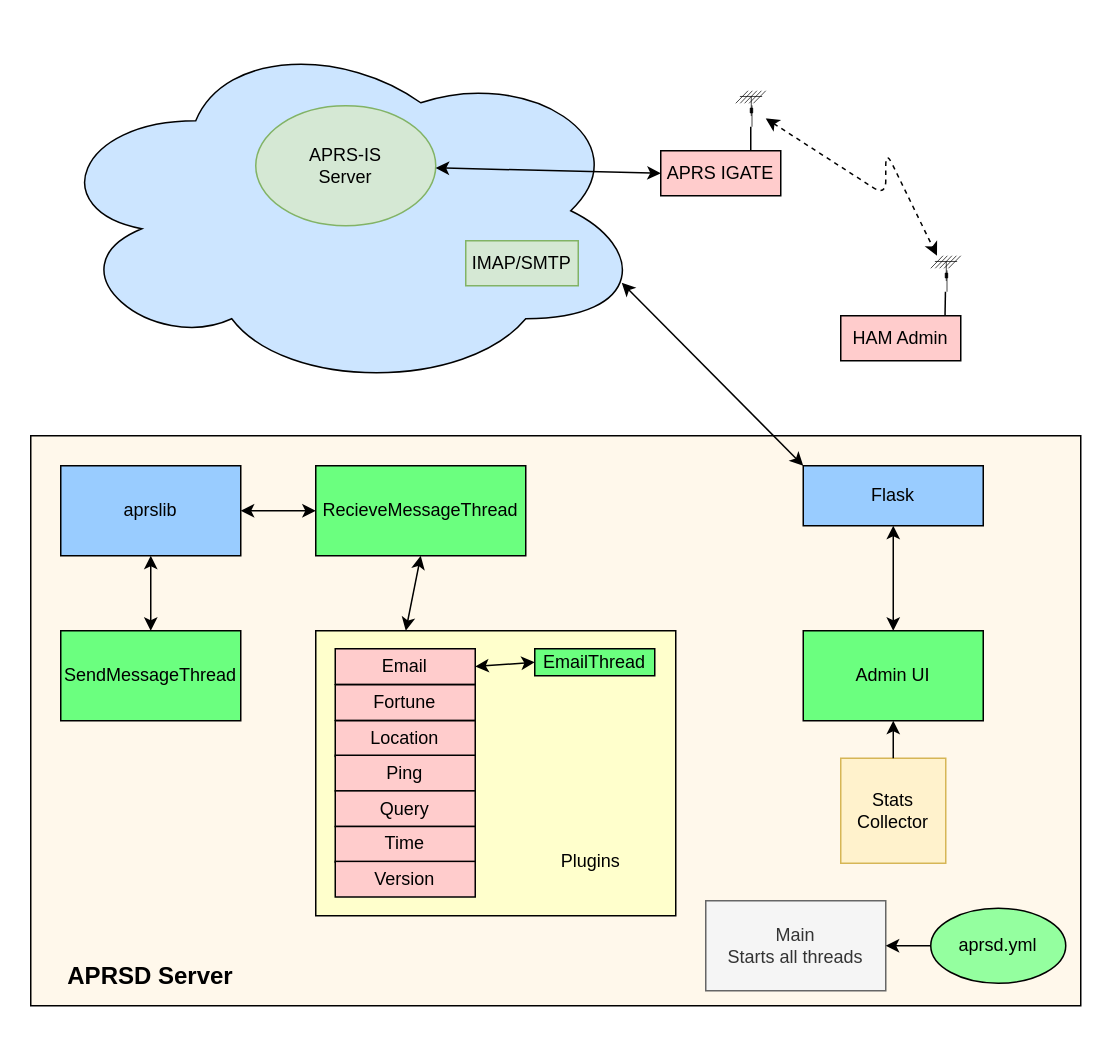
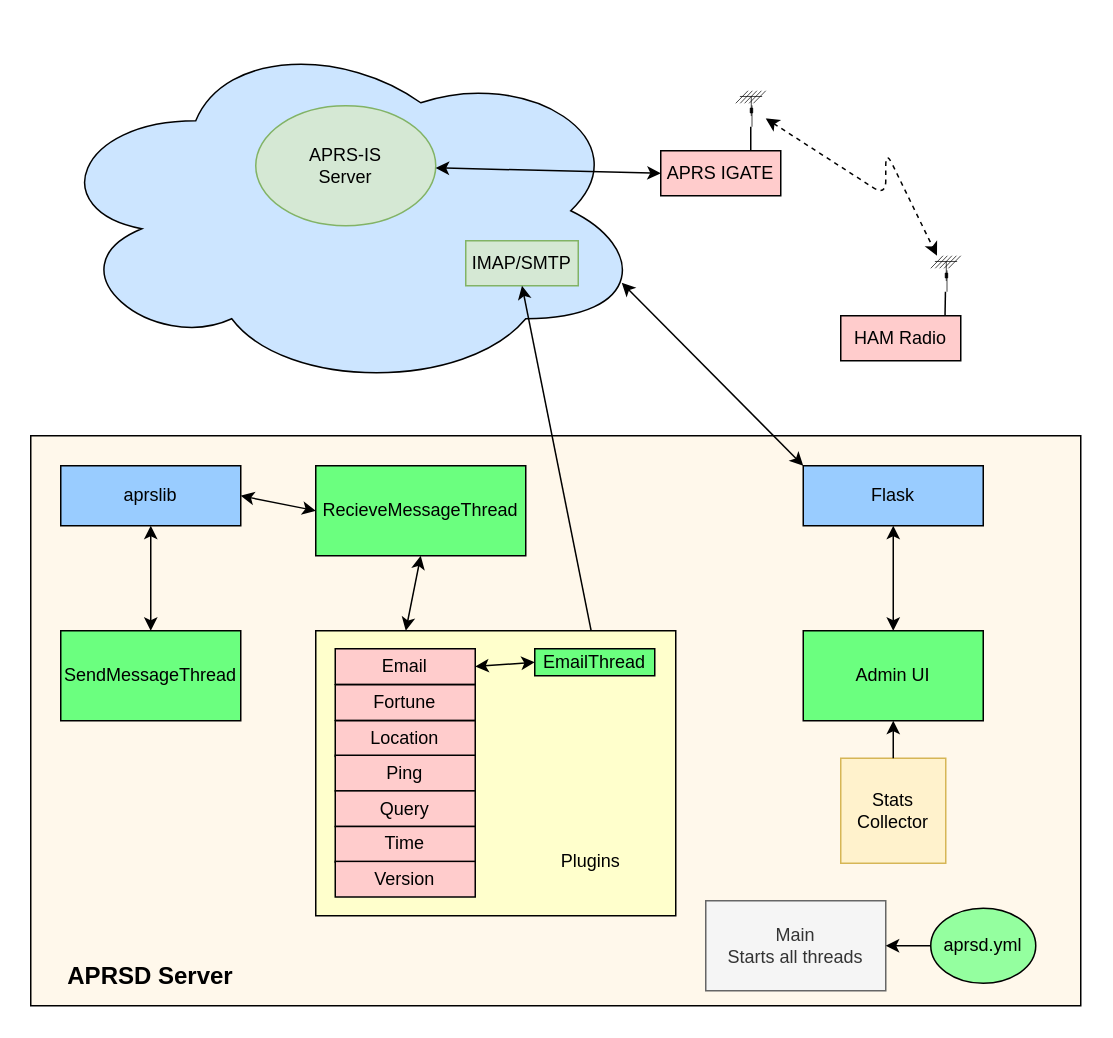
  <mxCell id="0" />
  <mxCell id="1" parent="0" />
  <mxCell id="2" value="" style="ellipse;shape=cloud;whiteSpace=wrap;html=1;fillColor=#CCE5FF;" parent="1" vertex="1"><mxGeometry x="30" y="20" width="400" height="240" as="geometry" /></mxCell>
  <mxCell id="3" value="" style="rounded=0;whiteSpace=wrap;html=1;fillColor=#FFF8EB;" parent="1" vertex="1"><mxGeometry x="20" y="290" width="700" height="380" as="geometry" /></mxCell>
  <mxCell id="4" value="&lt;font style=&quot;font-size: 12px&quot;&gt;Main&lt;br&gt;Starts all threads&lt;br&gt;&lt;/font&gt;" style="rounded=0;whiteSpace=wrap;html=1;fillColor=#f5f5f5;strokeColor=#666666;fontColor=#333333;" parent="1" vertex="1"><mxGeometry x="470" y="600" width="120" height="60" as="geometry" /></mxCell>
  <mxCell id="5" value="SendMessageThread" style="rounded=0;whiteSpace=wrap;html=1;fillColor=#6BFF7F;" parent="1" vertex="1"><mxGeometry x="40" y="420" width="120" height="60" as="geometry" /></mxCell>
  <mxCell id="6" value="RecieveMessageThread" style="rounded=0;whiteSpace=wrap;html=1;fillColor=#6BFF7F;" parent="1" vertex="1"><mxGeometry x="210" y="310" width="140" height="60" as="geometry" /></mxCell>
- <mxCell id="7" value="aprsd.yml" style="ellipse;whiteSpace=wrap;html=1;fillColor=#94FF9F;" parent="1" vertex="1"><mxGeometry x="620" y="605" width="90" height="50" as="geometry" /></mxCell>
+ <mxCell id="7" value="aprsd.yml" style="ellipse;whiteSpace=wrap;html=1;fillColor=#94FF9F;" parent="1" vertex="1"><mxGeometry x="620" y="605" width="70" height="50" as="geometry" /></mxCell>
  <mxCell id="8" value="" style="endArrow=classic;html=1;entryX=1;entryY=0.5;entryDx=0;entryDy=0;exitX=0;exitY=0.5;exitDx=0;exitDy=0;" parent="1" source="7" target="4" edge="1"><mxGeometry width="50" height="50" relative="1" as="geometry"><mxPoint x="520" y="510" as="sourcePoint" /><mxPoint x="570" y="460" as="targetPoint" /></mxGeometry></mxCell>
  <mxCell id="9" value="&lt;font style=&quot;font-size: 16px&quot;&gt;&lt;b&gt;APRSD Server&lt;/b&gt;&lt;/font&gt;" style="text;html=1;strokeColor=none;fillColor=none;align=center;verticalAlign=middle;whiteSpace=wrap;rounded=0;" parent="1" vertex="1"><mxGeometry x="20" y="630" width="160" height="40" as="geometry" /></mxCell>
  <mxCell id="10" value="IMAP/SMTP" style="rounded=0;whiteSpace=wrap;html=1;fillColor=#d5e8d4;strokeColor=#82b366;" parent="1" vertex="1"><mxGeometry x="310" y="160" width="75" height="30" as="geometry" /></mxCell>
  <mxCell id="11" value="APRS-IS&lt;br&gt;Server" style="ellipse;whiteSpace=wrap;html=1;fillColor=#d5e8d4;strokeColor=#82b366;" parent="1" vertex="1"><mxGeometry x="170" y="70" width="120" height="80" as="geometry" /></mxCell>
  <mxCell id="12" value="" style="endArrow=classic;startArrow=classic;html=1;entryX=1;entryY=0.5;entryDx=0;entryDy=0;exitX=0;exitY=0.5;exitDx=0;exitDy=0;" parent="1" source="6" target="14" edge="1"><mxGeometry width="50" height="50" relative="1" as="geometry"><mxPoint x="380" y="330" as="sourcePoint" /><mxPoint x="430" y="280" as="targetPoint" /></mxGeometry></mxCell>
  <mxCell id="13" value="" style="endArrow=classic;startArrow=classic;html=1;" parent="1" source="5" target="14" edge="1"><mxGeometry width="50" height="50" relative="1" as="geometry"><mxPoint x="380" y="330" as="sourcePoint" /><mxPoint x="430" y="280" as="targetPoint" /></mxGeometry></mxCell>
- <mxCell id="14" value="aprslib" style="rounded=0;whiteSpace=wrap;html=1;fillColor=#99CCFF;" parent="1" vertex="1"><mxGeometry x="40" y="310" width="120" height="60" as="geometry" /></mxCell>
+ <mxCell id="14" value="aprslib" style="rounded=0;whiteSpace=wrap;html=1;fillColor=#99CCFF;" parent="1" vertex="1"><mxGeometry x="40" y="310" width="120" height="40" as="geometry" /></mxCell>
+ <mxCell id="15" value="" style="endArrow=classic;startArrow=classic;html=1;entryX=0.5;entryY=1;entryDx=0;entryDy=0;exitX=0.5;exitY=0;exitDx=0;exitDy=0;" parent="1" source="43" target="10" edge="1"><mxGeometry width="50" height="50" relative="1" as="geometry"><mxPoint x="380" y="330" as="sourcePoint" /><mxPoint x="430" y="280" as="targetPoint" /></mxGeometry></mxCell>
  <mxCell id="16" value="" style="endArrow=classic;startArrow=classic;html=1;exitX=0.5;exitY=1;exitDx=0;exitDy=0;entryX=0.25;entryY=0;entryDx=0;entryDy=0;" parent="1" source="6" target="34" edge="1"><mxGeometry width="50" height="50" relative="1" as="geometry"><mxPoint x="380" y="450" as="sourcePoint" /><mxPoint x="430" y="400" as="targetPoint" /></mxGeometry></mxCell>
  <mxCell id="17" value="" style="endArrow=classic;startArrow=classic;html=1;entryX=0;entryY=0.5;entryDx=0;entryDy=0;" parent="1" source="11" target="20" edge="1"><mxGeometry width="50" height="50" relative="1" as="geometry"><mxPoint x="380" y="340" as="sourcePoint" /><mxPoint x="430" y="290" as="targetPoint" /></mxGeometry></mxCell>
  <mxCell id="18" value="" style="group" parent="1" vertex="1" connectable="0"><mxGeometry x="440" y="60" width="80" height="70" as="geometry" /></mxCell>
  <mxCell id="19" value="" style="shape=mxgraph.cisco.wireless.antenna;html=1;pointerEvents=1;dashed=0;fillColor=#036897;strokeColor=#ffffff;strokeWidth=2;verticalLabelPosition=bottom;verticalAlign=top;align=center;outlineConnect=0;" parent="18" vertex="1"><mxGeometry x="50" width="20" height="24" as="geometry" /></mxCell>
  <mxCell id="20" value="APRS IGATE" style="rounded=0;whiteSpace=wrap;html=1;fillColor=#FFCCCC;" parent="18" vertex="1"><mxGeometry y="40" width="80" height="30" as="geometry" /></mxCell>
  <mxCell id="21" value="" style="endArrow=none;html=1;exitX=0.75;exitY=0;exitDx=0;exitDy=0;" parent="18" source="20" target="19" edge="1"><mxGeometry width="50" height="50" relative="1" as="geometry"><mxPoint x="70" y="60" as="sourcePoint" /><mxPoint x="120" y="10" as="targetPoint" /></mxGeometry></mxCell>
  <mxCell id="22" value="" style="group" parent="1" vertex="1" connectable="0"><mxGeometry x="560" y="170" width="80" height="70" as="geometry" /></mxCell>
  <mxCell id="23" value="" style="shape=mxgraph.cisco.wireless.antenna;html=1;pointerEvents=1;dashed=0;fillColor=#036897;strokeColor=#ffffff;strokeWidth=2;verticalLabelPosition=bottom;verticalAlign=top;align=center;outlineConnect=0;" parent="22" vertex="1"><mxGeometry x="60" width="20" height="24" as="geometry" /></mxCell>
- <mxCell id="24" value="HAM Admin" style="rounded=0;whiteSpace=wrap;html=1;fillColor=#FFCCCC;" parent="22" vertex="1"><mxGeometry y="40" width="80" height="30" as="geometry" /></mxCell>
+ <mxCell id="24" value="HAM Radio" style="rounded=0;whiteSpace=wrap;html=1;fillColor=#FFCCCC;" parent="22" vertex="1"><mxGeometry y="40" width="80" height="30" as="geometry" /></mxCell>
  <mxCell id="25" value="" style="endArrow=none;html=1;entryX=0.869;entryY=-0.005;entryDx=0;entryDy=0;entryPerimeter=0;" parent="22" source="23" target="24" edge="1"><mxGeometry width="50" height="50" relative="1" as="geometry"><mxPoint x="10" y="90" as="sourcePoint" /><mxPoint x="60" y="40" as="targetPoint" /></mxGeometry></mxCell>
  <mxCell id="26" value="" style="endArrow=classic;startArrow=classic;html=1;dashed=1;" parent="1" source="19" target="23" edge="1"><mxGeometry width="50" height="50" relative="1" as="geometry"><mxPoint x="530" y="110" as="sourcePoint" /><mxPoint x="660" y="110" as="targetPoint" /><Array as="points"><mxPoint x="590" y="130" /><mxPoint x="590" y="100" /></Array></mxGeometry></mxCell>
  <mxCell id="27" value="Admin UI" style="rounded=0;whiteSpace=wrap;html=1;fillColor=#6BFF7F;" parent="1" vertex="1"><mxGeometry x="535" y="420" width="120" height="60" as="geometry" /></mxCell>
  <mxCell id="28" value="" style="endArrow=classic;startArrow=classic;html=1;entryX=0.96;entryY=0.7;entryDx=0;entryDy=0;entryPerimeter=0;exitX=0;exitY=0;exitDx=0;exitDy=0;" parent="1" source="30" target="2" edge="1"><mxGeometry width="50" height="50" relative="1" as="geometry"><mxPoint x="380" y="500" as="sourcePoint" /><mxPoint x="430" y="450" as="targetPoint" /></mxGeometry></mxCell>
  <mxCell id="29" value="Stats Collector" style="whiteSpace=wrap;html=1;aspect=fixed;fillColor=#fff2cc;strokeColor=#d6b656;" parent="1" vertex="1"><mxGeometry x="560" y="505" width="70" height="70" as="geometry" /></mxCell>
  <mxCell id="30" value="Flask" style="rounded=0;whiteSpace=wrap;html=1;fillColor=#99CCFF;" parent="1" vertex="1"><mxGeometry x="535" y="310" width="120" height="40" as="geometry" /></mxCell>
  <mxCell id="31" value="" style="endArrow=classic;startArrow=classic;html=1;exitX=0.5;exitY=0;exitDx=0;exitDy=0;entryX=0.5;entryY=1;entryDx=0;entryDy=0;" parent="1" source="27" target="30" edge="1"><mxGeometry width="50" height="50" relative="1" as="geometry"><mxPoint x="380" y="500" as="sourcePoint" /><mxPoint x="690" y="380" as="targetPoint" /></mxGeometry></mxCell>
  <mxCell id="32" value="" style="endArrow=classic;html=1;exitX=0.5;exitY=0;exitDx=0;exitDy=0;entryX=0.5;entryY=1;entryDx=0;entryDy=0;" parent="1" source="29" target="27" edge="1"><mxGeometry width="50" height="50" relative="1" as="geometry"><mxPoint x="380" y="500" as="sourcePoint" /><mxPoint x="430" y="450" as="targetPoint" /></mxGeometry></mxCell>
  <mxCell id="33" value="" style="group;rotation=0;" vertex="1" connectable="0" parent="1"><mxGeometry x="210" y="420" width="240" height="190" as="geometry" /></mxCell>
  <mxCell id="34" value="" style="rounded=0;whiteSpace=wrap;html=1;fillColor=#FFFFCC;rotation=0;" parent="33" vertex="1"><mxGeometry width="240" height="190" as="geometry" /></mxCell>
  <mxCell id="35" value="Email" style="rounded=0;whiteSpace=wrap;html=1;fillColor=#FFCCCC;rotation=0;" parent="33" vertex="1"><mxGeometry x="13" y="12" width="93.333" height="23.75" as="geometry" /></mxCell>
  <mxCell id="36" value="Fortune" style="rounded=0;whiteSpace=wrap;html=1;fillColor=#FFCCCC;rotation=0;" parent="33" vertex="1"><mxGeometry x="13" y="36" width="93.333" height="23.75" as="geometry" /></mxCell>
  <mxCell id="37" value="Location" style="rounded=0;whiteSpace=wrap;html=1;fillColor=#FFCCCC;rotation=0;" parent="33" vertex="1"><mxGeometry x="13" y="60" width="93.333" height="23.75" as="geometry" /></mxCell>
  <mxCell id="38" value="Ping" style="rounded=0;whiteSpace=wrap;html=1;fillColor=#FFCCCC;rotation=0;" parent="33" vertex="1"><mxGeometry x="13" y="83" width="93.333" height="23.75" as="geometry" /></mxCell>
  <mxCell id="39" value="Query" style="rounded=0;whiteSpace=wrap;html=1;fillColor=#FFCCCC;rotation=0;" parent="33" vertex="1"><mxGeometry x="13" y="106.75" width="93.333" height="23.75" as="geometry" /></mxCell>
  <mxCell id="40" value="Time" style="rounded=0;whiteSpace=wrap;html=1;fillColor=#FFCCCC;rotation=0;" parent="33" vertex="1"><mxGeometry x="13" y="130.5" width="93.333" height="23.75" as="geometry" /></mxCell>
  <mxCell id="41" value="Version" style="rounded=0;whiteSpace=wrap;html=1;fillColor=#FFCCCC;rotation=0;" parent="33" vertex="1"><mxGeometry x="13" y="153.75" width="93.333" height="23.75" as="geometry" /></mxCell>
  <mxCell id="42" value="Plugins" style="text;html=1;strokeColor=none;fillColor=none;align=center;verticalAlign=middle;whiteSpace=wrap;rounded=0;rotation=0;" parent="33" vertex="1"><mxGeometry x="147" y="130" width="73.333" height="47.5" as="geometry" /></mxCell>
  <mxCell id="43" value="EmailThread" style="rounded=0;whiteSpace=wrap;html=1;fillColor=#6BFF7F;rotation=0;" parent="33" vertex="1"><mxGeometry x="146" y="12" width="80" height="18" as="geometry" /></mxCell>
  <mxCell id="44" value="" style="endArrow=classic;startArrow=classic;html=1;entryX=0;entryY=0.5;entryDx=0;entryDy=0;exitX=1;exitY=0.5;exitDx=0;exitDy=0;" parent="33" source="35" target="43" edge="1"><mxGeometry width="50" height="50" relative="1" as="geometry"><mxPoint x="100" y="-80" as="sourcePoint" /><mxPoint x="150" y="-130" as="targetPoint" /></mxGeometry></mxCell>
